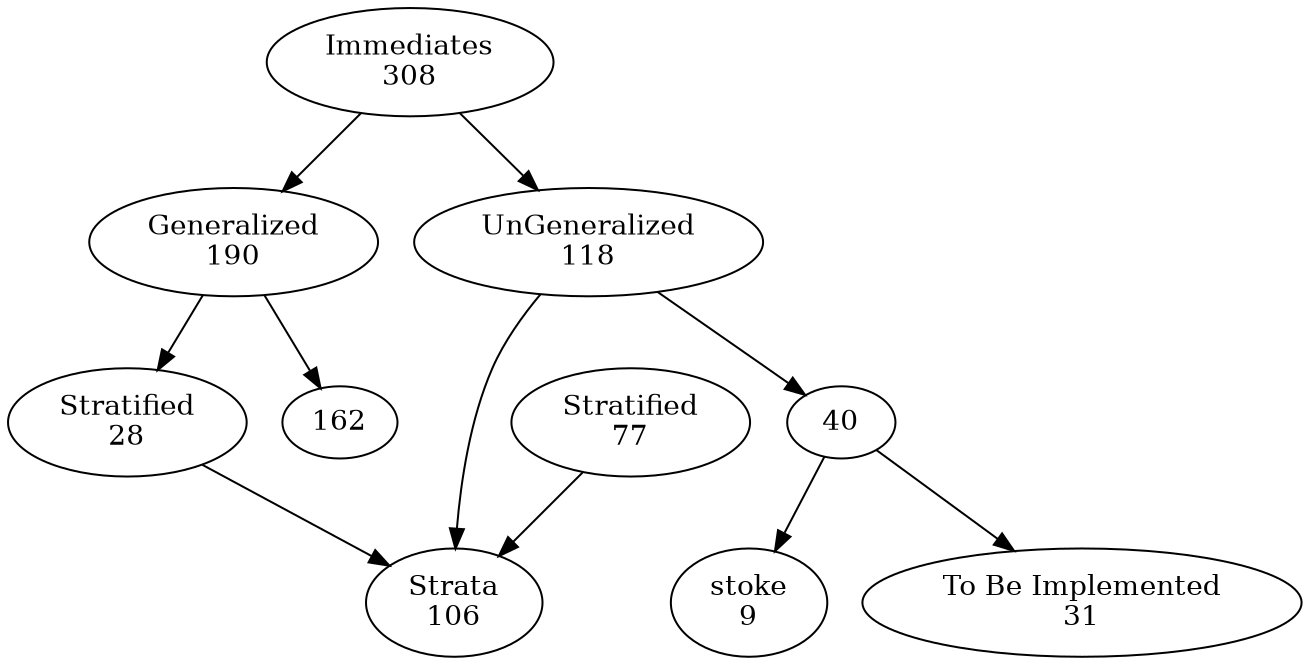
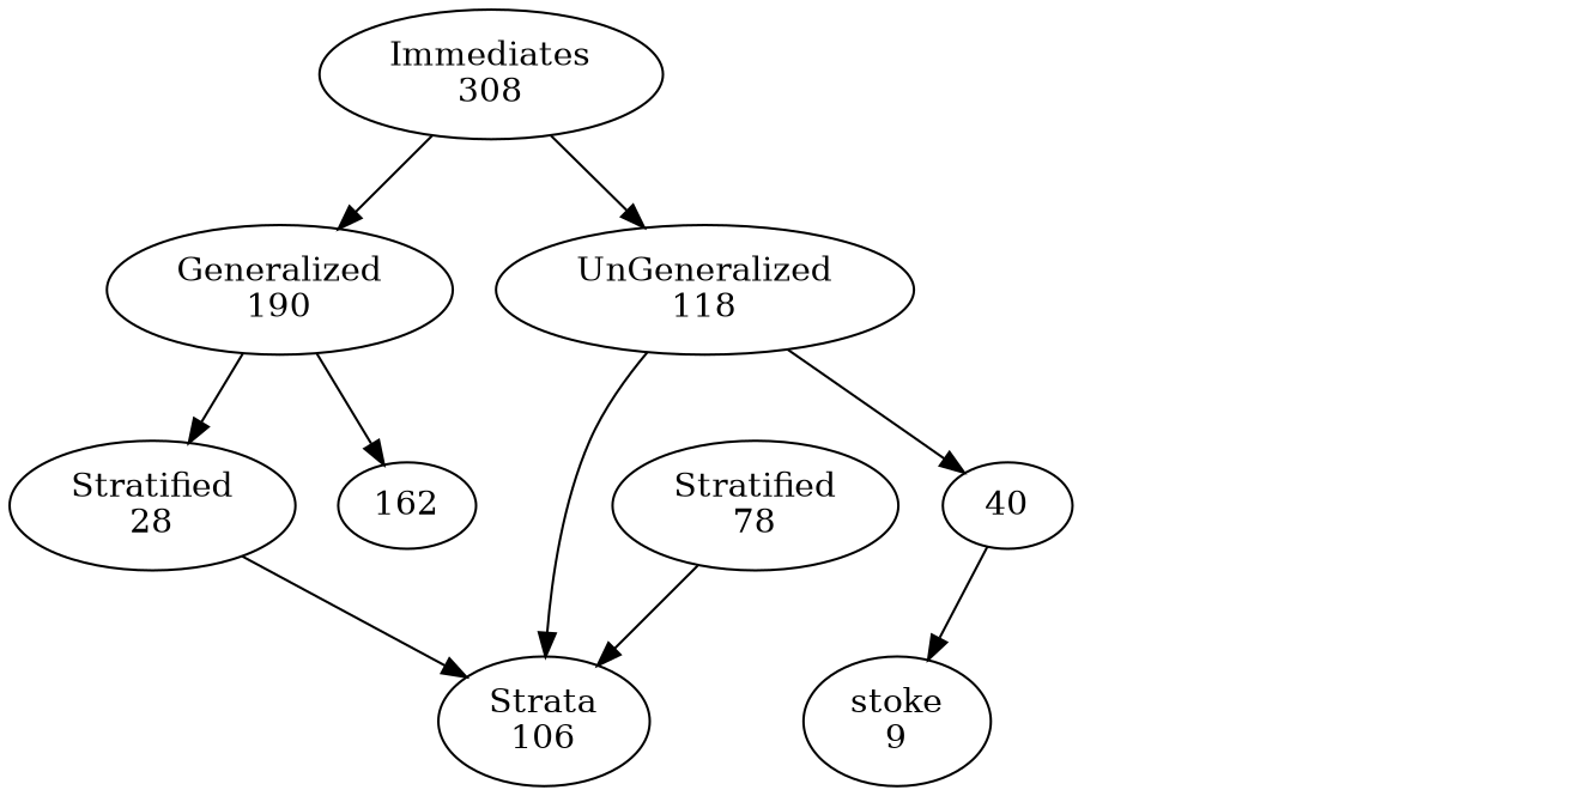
  digraph {
    n1 [label="Immediates\n308"]
    n2 [label="Generalized\n190"]
    n3 [label="UnGeneralized\n118"]
    n4 [label="Stratified\n28"]
-   n5 [label="Stratified\n77"]
+   n5 [label="Stratified\n78"]
    n6 [label="Strata\n106"]
    n7 [label="stoke\n9"]
-   n8 [label="To Be Implemented\n31"]
    162
    40
    subgraph sub_1 {
      rank=same
      n1
    }
    subgraph sub_2 {
      rank=same
      n2
      n3
    }
    subgraph sub_3 {
      rank=same
      n4
      n5
    }
    subgraph sub_4 {
      rank=same
      n6
      n7
-     n8
    }
    n1 -> n2
    n1 -> n3
    n2 -> n4
    n2 -> 162
    n3 -> n6
    n3 -> 40
    n4 -> n6
    n5 -> n6
    40 -> n7
-   40 -> n8
  }
